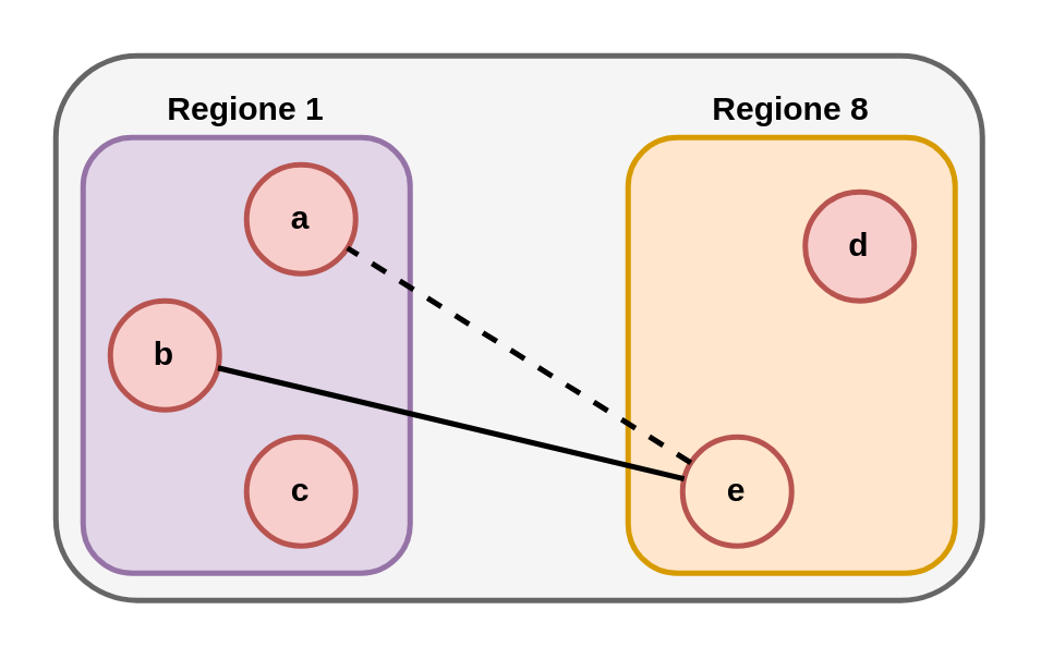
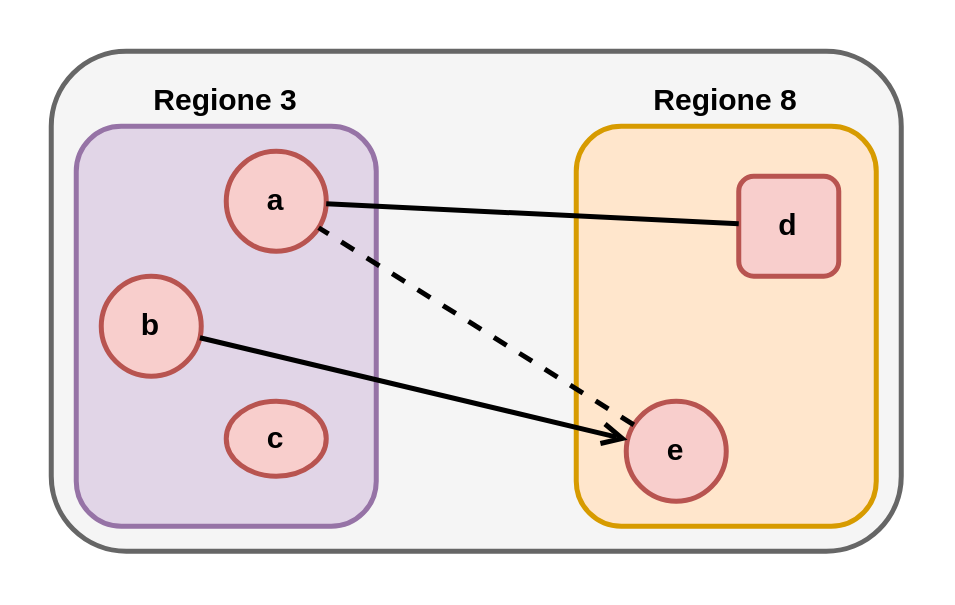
  <mxCell id="0" />
  <mxCell id="1" parent="0" />
  <mxCell id="2" value="" style="rounded=1;whiteSpace=wrap;html=1;strokeWidth=2;fillColor=#f5f5f5;fontColor=#333333;strokeColor=#666666;" vertex="1" parent="1"><mxGeometry x="20" y="20" width="340" height="200" as="geometry" /></mxCell>
  <mxCell id="3" value="" style="rounded=1;whiteSpace=wrap;html=1;fillColor=#e1d5e7;strokeColor=#9673a6;strokeWidth=2;" vertex="1" parent="1"><mxGeometry x="30" y="50" width="120" height="160" as="geometry" /></mxCell>
  <mxCell id="4" value="" style="rounded=1;whiteSpace=wrap;html=1;strokeWidth=2;fillColor=#ffe6cc;strokeColor=#d79b00;" vertex="1" parent="1"><mxGeometry x="230" y="50" width="120" height="160" as="geometry" /></mxCell>
  <mxCell id="5" value="a" style="ellipse;whiteSpace=wrap;html=1;aspect=fixed;strokeWidth=2;fillColor=#f8cecc;strokeColor=#b85450;fontStyle=1" vertex="1" parent="1"><mxGeometry x="90" y="60" width="40" height="40" as="geometry" /></mxCell>
  <mxCell id="6" value="b" style="ellipse;whiteSpace=wrap;html=1;aspect=fixed;strokeWidth=2;fillColor=#f8cecc;strokeColor=#b85450;fontStyle=1" vertex="1" parent="1"><mxGeometry x="40" y="110" width="40" height="40" as="geometry" /></mxCell>
- <mxCell id="7" value="e" style="ellipse;whiteSpace=wrap;html=1;aspect=fixed;strokeWidth=2;fillColor=#ffe6cc;strokeColor=#b85450;fontStyle=1;" vertex="1" parent="1"><mxGeometry x="250" y="160" width="40" height="40" as="geometry" /></mxCell>
- <mxCell id="8" value="d" style="ellipse;whiteSpace=wrap;html=1;aspect=fixed;strokeWidth=2;fillColor=#f8cecc;strokeColor=#b85450;fontStyle=1" vertex="1" parent="1"><mxGeometry x="295" y="70" width="40" height="40" as="geometry" /></mxCell>
- <mxCell id="9" value="c" style="ellipse;whiteSpace=wrap;html=1;aspect=fixed;strokeWidth=2;fillColor=#f8cecc;strokeColor=#b85450;fontStyle=1" vertex="1" parent="1"><mxGeometry x="90" y="160" width="40" height="40" as="geometry" /></mxCell>
+ <mxCell id="7" value="e" style="ellipse;whiteSpace=wrap;html=1;aspect=fixed;strokeWidth=2;fillColor=#f8cecc;strokeColor=#b85450;fontStyle=1" vertex="1" parent="1"><mxGeometry x="250" y="160" width="40" height="40" as="geometry" /></mxCell>
+ <mxCell id="8" value="d" style="whiteSpace=wrap;html=1;aspect=fixed;strokeWidth=2;fillColor=#f8cecc;strokeColor=#b85450;fontStyle=1;rounded=1;" vertex="1" parent="1"><mxGeometry x="295" y="70" width="40" height="40" as="geometry" /></mxCell>
+ <mxCell id="9" value="c" style="ellipse;whiteSpace=wrap;html=1;aspect=fixed;strokeWidth=2;fillColor=#f8cecc;strokeColor=#b85450;fontStyle=1" vertex="1" parent="1"><mxGeometry x="90" y="160" width="40" height="30" as="geometry" /></mxCell>
  <mxCell id="10" value="" style="endArrow=none;html=1;rounded=0;strokeWidth=2;dashed=1;" edge="1" parent="1" source="7" target="5"><mxGeometry width="50" height="50" relative="1" as="geometry"><mxPoint x="140" y="300" as="sourcePoint" /><mxPoint x="190" y="250" as="targetPoint" /></mxGeometry></mxCell>
- <mxCell id="12" value="" style="endArrow=none;html=1;rounded=0;strokeWidth=2;" edge="1" parent="1" source="6" target="7"><mxGeometry width="50" height="50" relative="1" as="geometry"><mxPoint x="190" y="320" as="sourcePoint" /><mxPoint x="240" y="270" as="targetPoint" /></mxGeometry></mxCell>
- <mxCell id="13" value="Regione 1" style="text;html=1;strokeColor=none;fillColor=none;align=center;verticalAlign=middle;whiteSpace=wrap;rounded=0;fontStyle=1" vertex="1" parent="1"><mxGeometry x="60" y="30" width="60" height="20" as="geometry" /></mxCell>
+ <mxCell id="11" value="" style="endArrow=none;html=1;rounded=0;strokeWidth=2;" edge="1" parent="1" source="5" target="8"><mxGeometry width="50" height="50" relative="1" as="geometry"><mxPoint x="70" y="300" as="sourcePoint" /><mxPoint x="120" y="250" as="targetPoint" /></mxGeometry></mxCell>
+ <mxCell id="12" value="" style="endArrow=open;html=1;rounded=0;strokeWidth=2;" edge="1" parent="1" source="6" target="7"><mxGeometry width="50" height="50" relative="1" as="geometry"><mxPoint x="190" y="320" as="sourcePoint" /><mxPoint x="240" y="270" as="targetPoint" /></mxGeometry></mxCell>
+ <mxCell id="13" value="Regione 3" style="text;html=1;strokeColor=none;fillColor=none;align=center;verticalAlign=middle;whiteSpace=wrap;rounded=0;fontStyle=1" vertex="1" parent="1"><mxGeometry x="60" y="30" width="60" height="20" as="geometry" /></mxCell>
  <mxCell id="14" value="Regione 8" style="text;html=1;strokeColor=none;fillColor=none;align=center;verticalAlign=middle;whiteSpace=wrap;rounded=0;fontStyle=1" vertex="1" parent="1"><mxGeometry x="260" y="30" width="60" height="20" as="geometry" /></mxCell>
